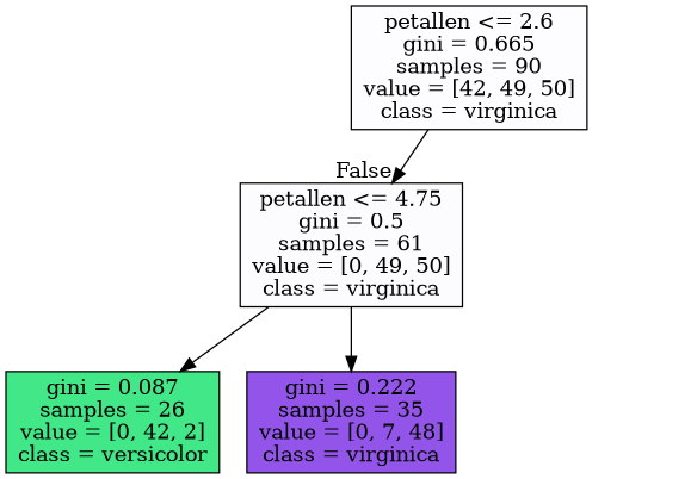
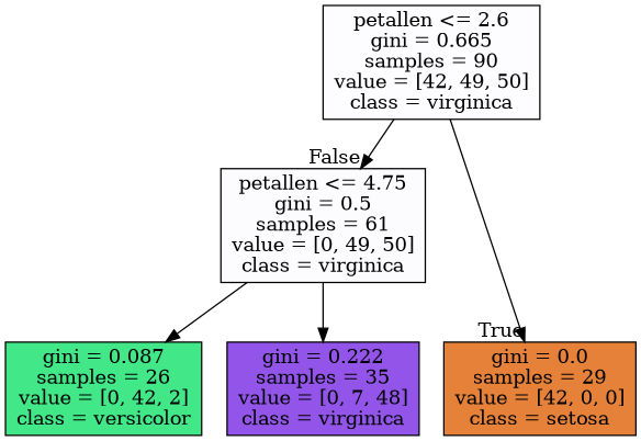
  digraph {
    ranksep=equally
    splines=polyline
    node [color=black shape=box style=filled]
    n1 [fillcolor="#8139e503" label="petallen <= 2.6\ngini = 0.665\nsamples = 90\nvalue = [42, 49, 50]\nclass = virginica"]
    n2 [fillcolor="#8139e505" label="petallen <= 4.75\ngini = 0.5\nsamples = 61\nvalue = [0, 49, 50]\nclass = virginica"]
+   n3 [fillcolor="#e58139ff" label="gini = 0.0\nsamples = 29\nvalue = [42, 0, 0]\nclass = setosa"]
    n4 [fillcolor="#39e581f3" label="gini = 0.087\nsamples = 26\nvalue = [0, 42, 2]\nclass = versicolor"]
    n5 [fillcolor="#8139e5da" label="gini = 0.222\nsamples = 35\nvalue = [0, 7, 48]\nclass = virginica"]
    subgraph sub_1 {
      rank=same
      n1
    }
    subgraph sub_2 {
      rank=same
      n2
    }
    subgraph sub_3 {
      rank=same
+     n3
      n4
      n5
    }
    n1 -> n2 [headlabel=False labelangle=-45 labeldistance=2.5]
+   n1 -> n3 [headlabel=True labelangle=45 labeldistance=2.5]
    n2 -> n4
    n2 -> n5
  }
